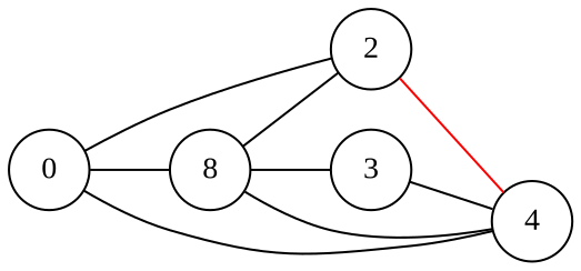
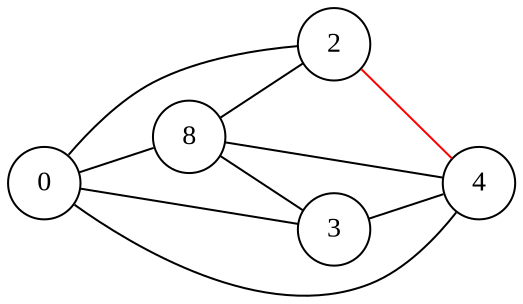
  graph {
    fontname="Liberation Serif"
    rankdir=LR
    node [fontname="Liberation Serif" shape=circle]
    edge [fontname="Liberation Serif"]
    n1 [label=8]
    0
    2
    3
    4
    n1 -- 2
    n1 -- 3
    n1 -- 4
    0 -- n1
    0 -- 2
+   0 -- 3
    0 -- 4
    2 -- 4 [color=red]
    3 -- 4
  }
